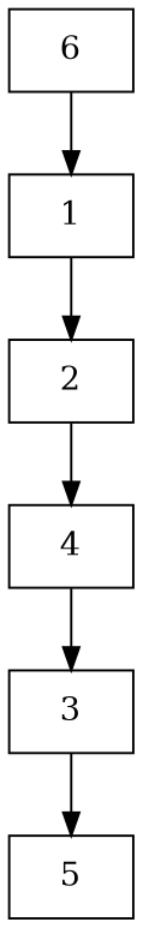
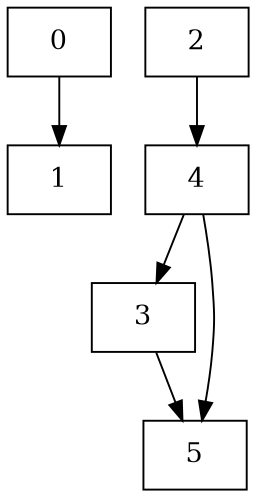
  digraph {
    fontname="DejaVu Serif"
    node [fontname="DejaVu Serif" shape=box]
    edge [fontname="DejaVu Serif"]
-   0 [label=6]
+   0
    1
    2
    4
    3
    5
    0 -> 1
-   1 -> 2
    2 -> 4
    4 -> 3
+   4 -> 5
    3 -> 5
  }
